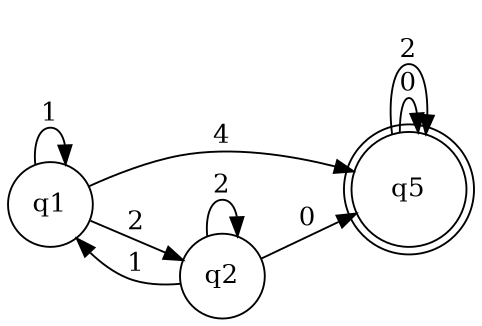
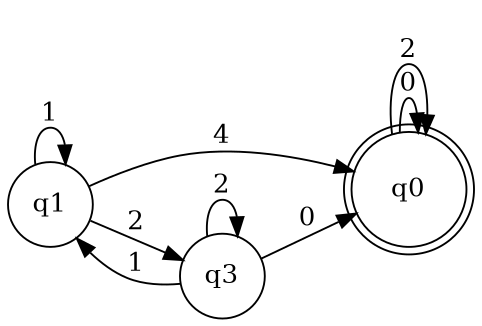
  digraph {
    rankdir=LR
    node [shape=circle]
-   q0 [shape=doublecircle label=q5]
+   q0 [shape=doublecircle]
    q1
-   q2
+   q2 [label=q3]
    q0 -> q0 [label=0]
    q0 -> q0 [label=2]
    q1 -> q0 [label=4]
    q1 -> q1 [label=1]
    q1 -> q2 [label=2]
    q2 -> q0 [label=0]
    q2 -> q1 [label=1]
    q2 -> q2 [label=2]
  }
